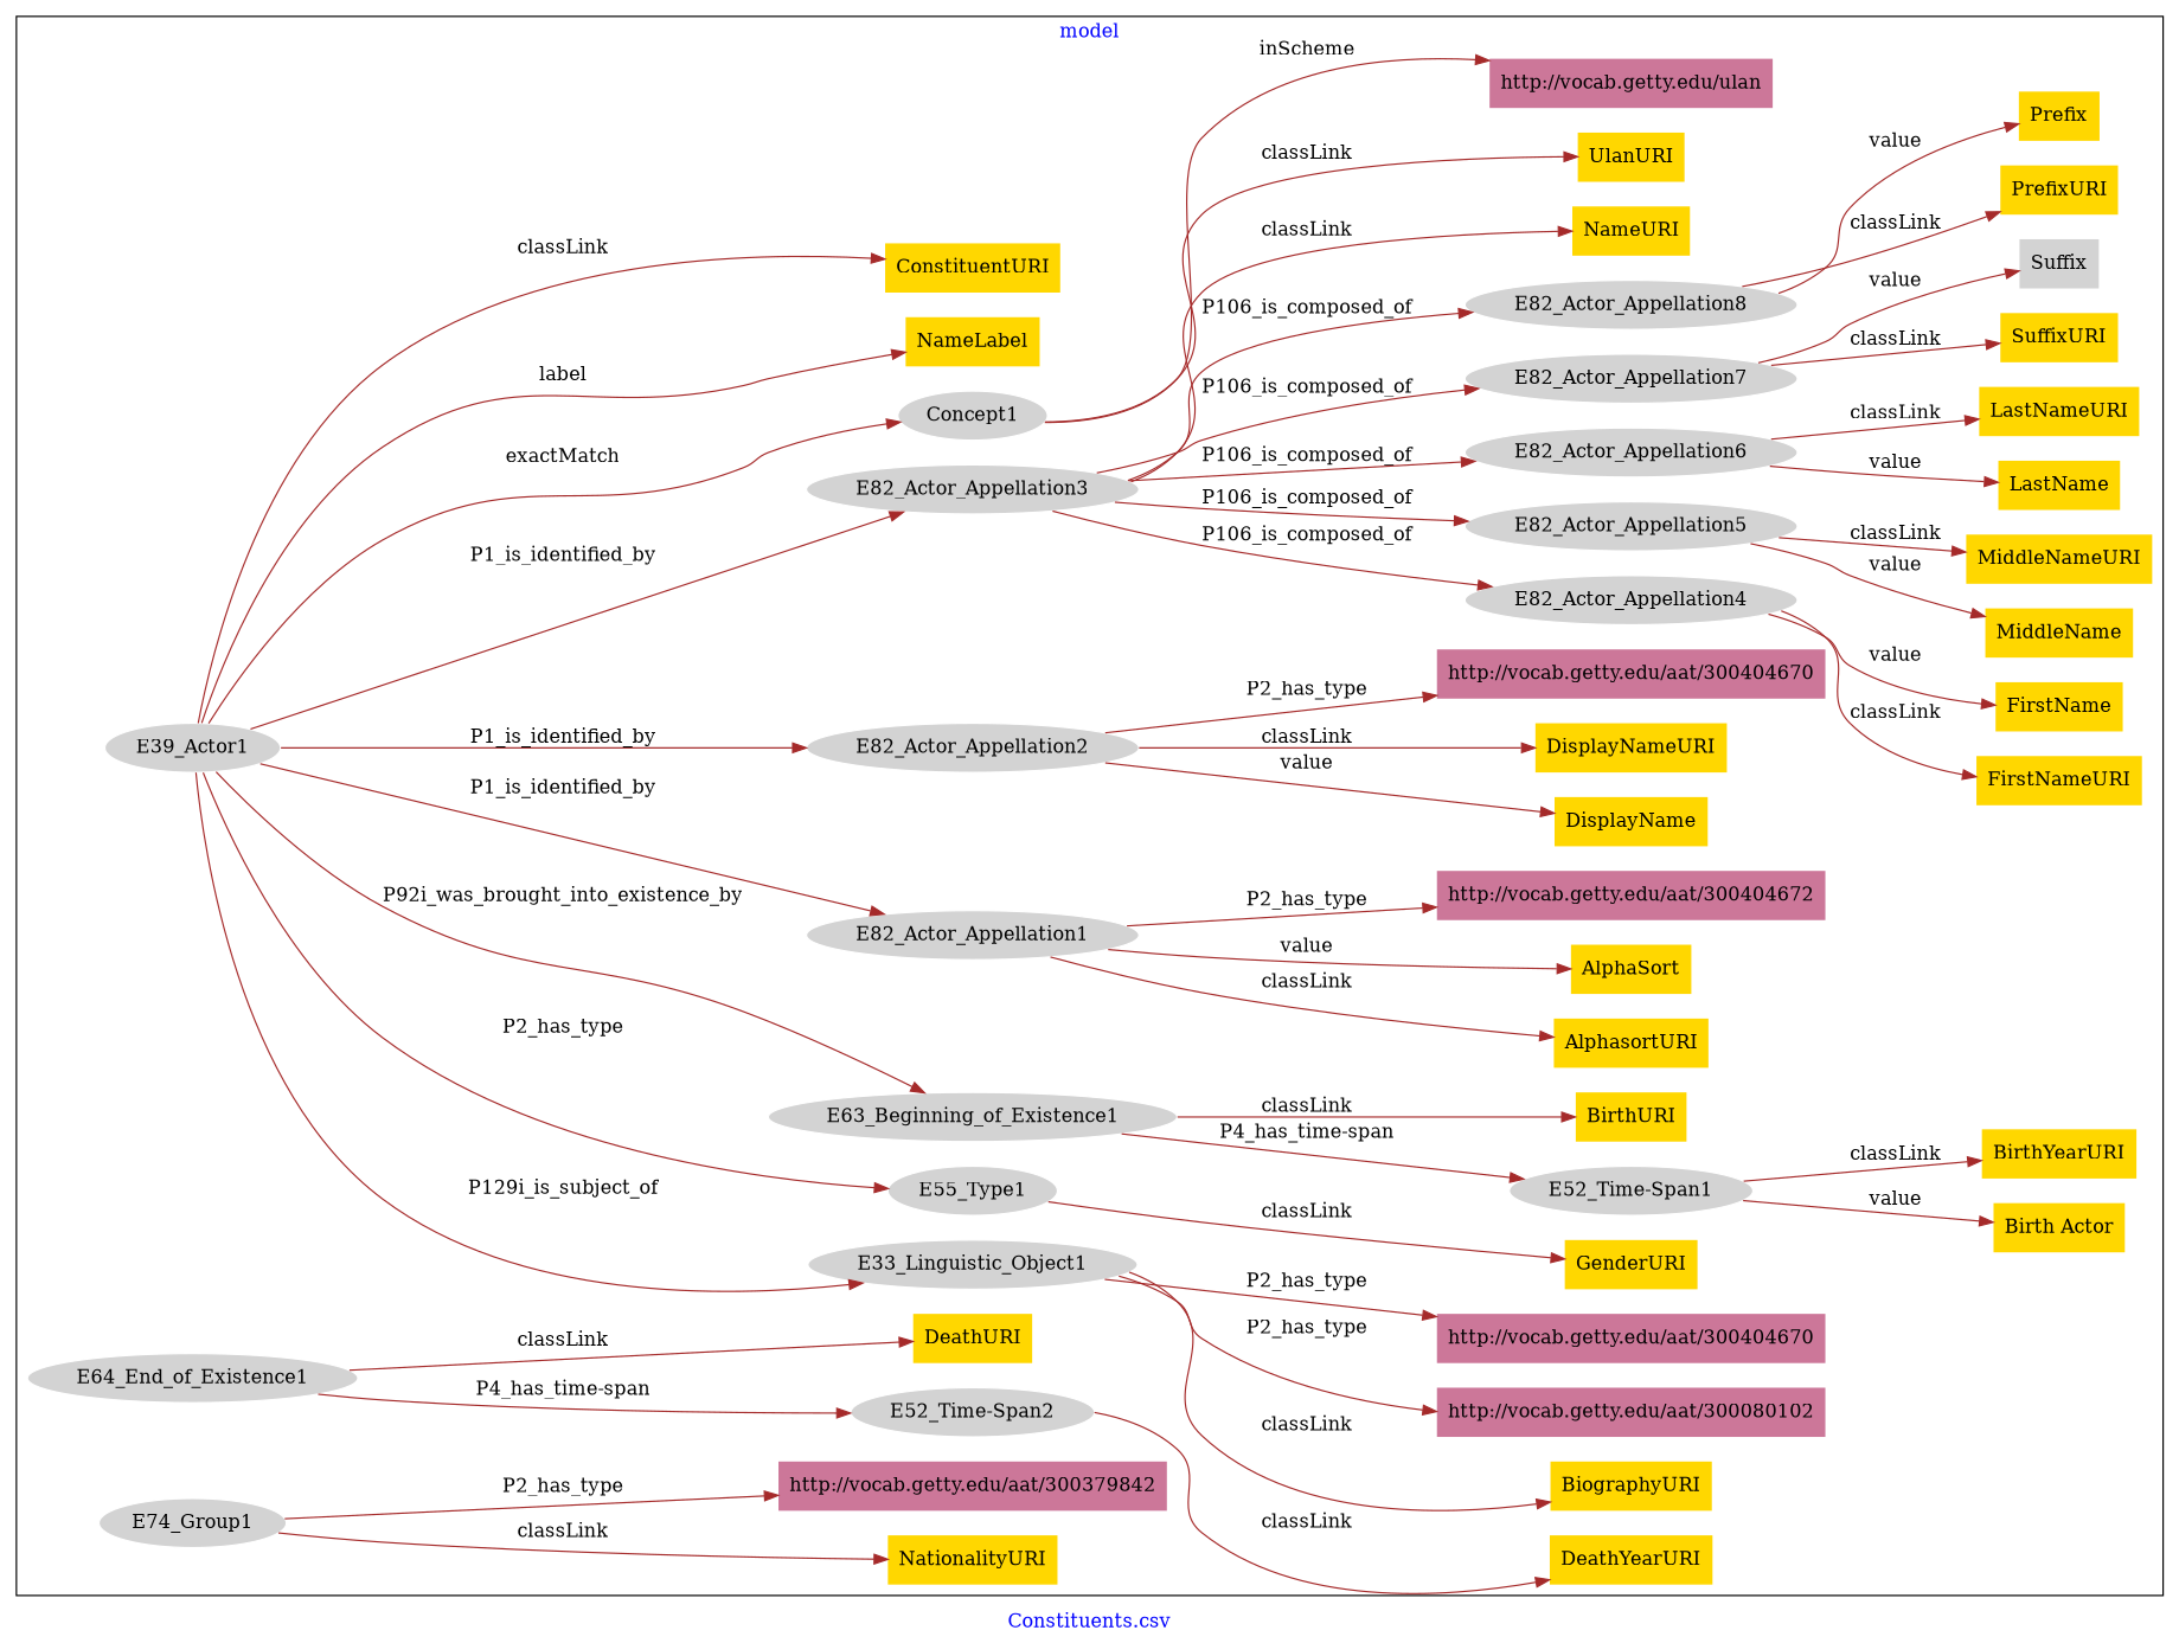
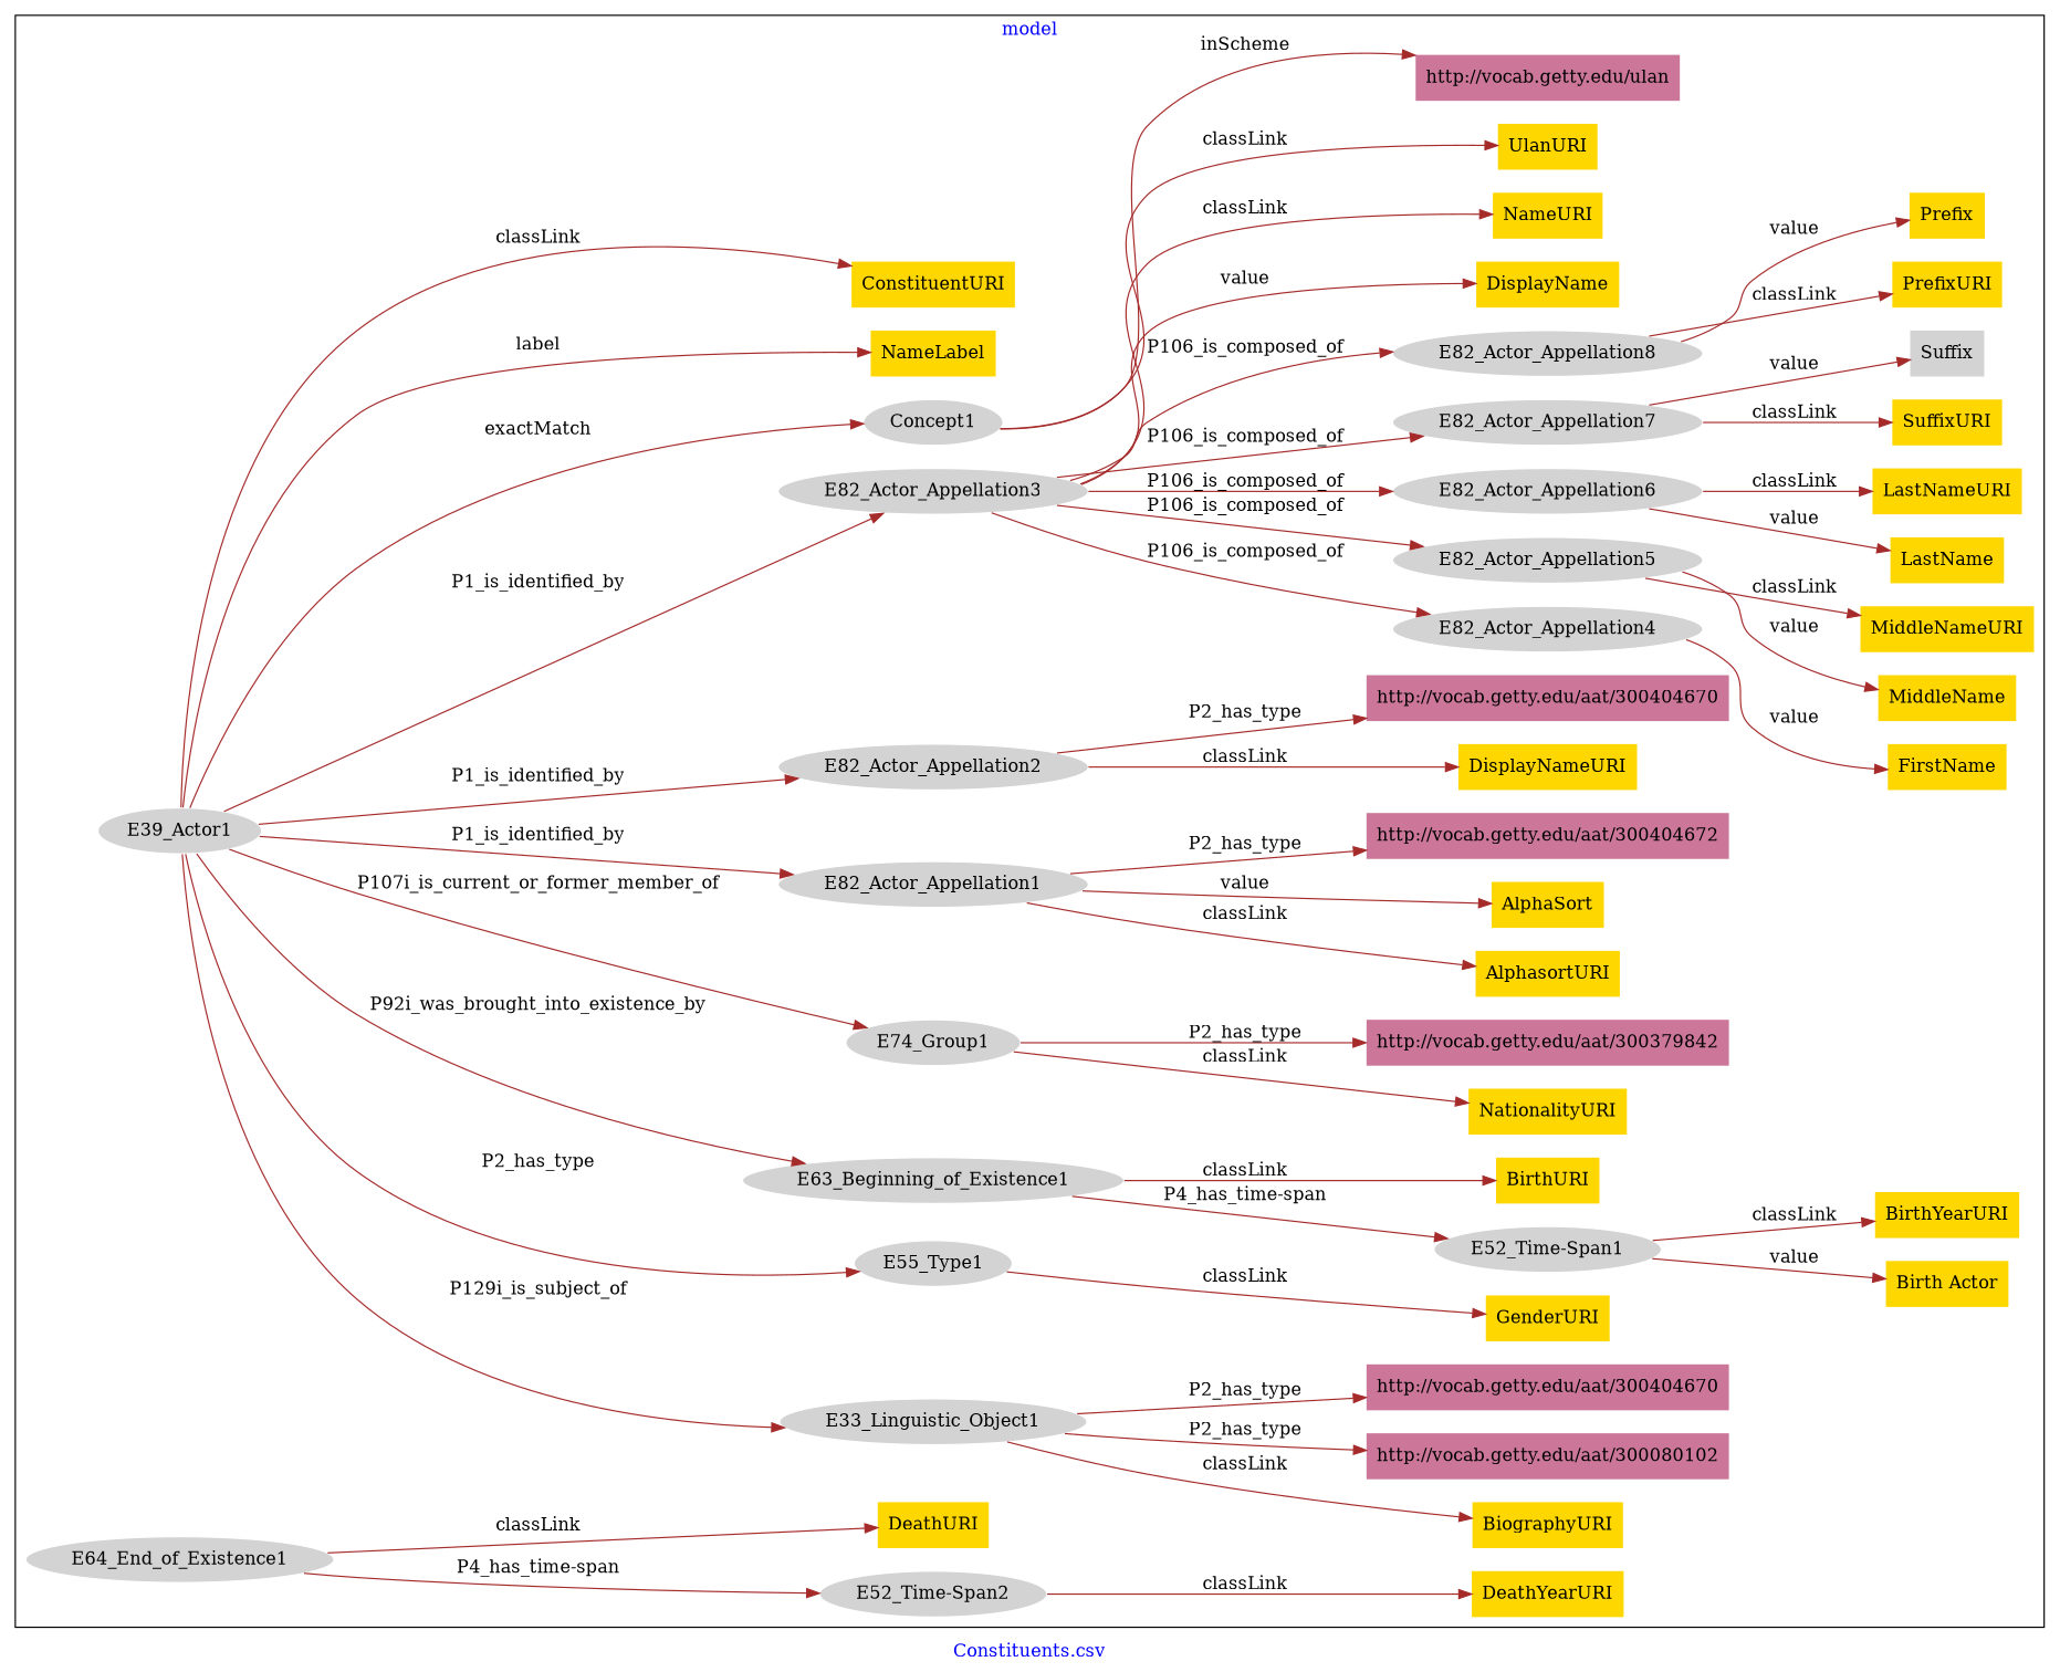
  digraph {
    fontcolor=blue
    label="Constituents.csv"
    rankdir=LR
    remincross=true
    node [fillcolor=gold style=filled shape=plaintext]
    edge [color=brown fontcolor=black]
    n1 [color=white fillcolor=lightgray label=E39_Actor1 shape=""]
    n2 [color=white fillcolor=lightgray label=E33_Linguistic_Object1 shape=""]
    n3 [color=white fillcolor=lightgray label=E55_Type1 shape=""]
    n4 [color=white fillcolor=lightgray label=E63_Beginning_of_Existence1 shape=""]
    n5 [color=white fillcolor=lightgray label=E64_End_of_Existence1 shape=""]
    n6 [color=white fillcolor=lightgray label=E74_Group1 shape=""]
    n7 [color=white fillcolor=lightgray label=E82_Actor_Appellation1 shape=""]
    n8 [color=white fillcolor=lightgray label=E82_Actor_Appellation2 shape=""]
    n9 [color=white fillcolor=lightgray label=E82_Actor_Appellation3 shape=""]
    n10 [color=white fillcolor=lightgray label=Concept1 shape=""]
    n11 [color=white fillcolor=lightgray label="E52_Time-Span1" shape=""]
    n12 [color=white fillcolor=lightgray label="E52_Time-Span2" shape=""]
    n13 [color=white fillcolor=lightgray label=E82_Actor_Appellation4 shape=""]
    n14 [color=white fillcolor=lightgray label=E82_Actor_Appellation5 shape=""]
    n15 [color=white fillcolor=lightgray label=E82_Actor_Appellation6 shape=""]
    n16 [color=white fillcolor=lightgray label=E82_Actor_Appellation7 shape=""]
    n17 [color=white fillcolor=lightgray label=E82_Actor_Appellation8 shape=""]
    n18 [label=MiddleName]
    n19 [label=DeathURI]
    n20 [label=SuffixURI]
    n21 [fillcolor=lightgray label=Suffix]
    n22 [label=AlphasortURI]
    n23 [label="Birth Actor"]
    n24 [label=GenderURI]
    n25 [label=PrefixURI]
    n26 [label=AlphaSort]
    n27 [label=NameLabel]
    n28 [label=UlanURI]
    n29 [label=BirthYearURI]
    n30 [label=LastName]
-   n31 [label=FirstNameURI]
    n32 [label=MiddleNameURI]
    n33 [label=LastNameURI]
    n34 [label=ConstituentURI]
    n35 [label=BiographyURI]
    n36 [label=DisplayName]
    n37 [label=NationalityURI]
    n38 [label=BirthURI]
    n39 [label=FirstName]
    n40 [label=NameURI]
    n41 [label=DeathYearURI]
    n42 [label=Prefix]
    n43 [label=DisplayNameURI]
    n44 [fillcolor="#CC7799" label="http://vocab.getty.edu/aat/300404672"]
    n45 [fillcolor="#CC7799" label="http://vocab.getty.edu/aat/300080102"]
    n46 [fillcolor="#CC7799" label="http://vocab.getty.edu/aat/300404670"]
    n47 [fillcolor="#CC7799" label="http://vocab.getty.edu/aat/300404670"]
    n48 [fillcolor="#CC7799" label="http://vocab.getty.edu/aat/300379842"]
    n49 [fillcolor="#CC7799" label="http://vocab.getty.edu/ulan"]
    subgraph cluster_1 {
      label=model
      n1
      n2
      n3
      n4
      n5
      n6
      n7
      n8
      n9
      n10
      n11
      n12
      n13
      n14
      n15
      n16
      n17
      n18
      n19
      n20
      n21
      n22
      n23
      n24
      n25
      n26
      n27
      n28
      n29
      n30
-     n31
      n32
      n33
      n34
      n35
      n36
      n37
      n38
      n39
      n40
      n41
      n42
      n43
      n44
      n45
      n46
      n47
      n48
      n49
    }
    n1 -> n2 [label=P129i_is_subject_of]
    n1 -> n3 [label=P2_has_type]
    n1 -> n4 [label=P92i_was_brought_into_existence_by]
+   n1 -> n6 [label=P107i_is_current_or_former_member_of]
    n1 -> n7 [label=P1_is_identified_by]
    n1 -> n8 [label=P1_is_identified_by]
    n1 -> n9 [label=P1_is_identified_by]
    n1 -> n10 [label=exactMatch]
    n1 -> n27 [label=label]
    n1 -> n34 [label=classLink]
    n2 -> n35 [label=classLink]
    n2 -> n45 [label=P2_has_type]
    n2 -> n47 [label=P2_has_type]
    n3 -> n24 [label=classLink]
    n4 -> n11 [label="P4_has_time-span"]
    n4 -> n38 [label=classLink]
    n5 -> n12 [label="P4_has_time-span"]
    n5 -> n19 [label=classLink]
    n6 -> n37 [label=classLink]
    n6 -> n48 [label=P2_has_type]
    n7 -> n22 [label=classLink]
    n7 -> n26 [label=value]
    n7 -> n44 [label=P2_has_type]
-   n8 -> n36 [label=value]
+   n9 -> n36 [label=value]
    n8 -> n43 [label=classLink]
    n8 -> n46 [label=P2_has_type]
    n9 -> n13 [label=P106_is_composed_of]
    n9 -> n14 [label=P106_is_composed_of]
    n9 -> n15 [label=P106_is_composed_of]
    n9 -> n16 [label=P106_is_composed_of]
    n9 -> n17 [label=P106_is_composed_of]
    n9 -> n40 [label=classLink]
    n10 -> n28 [label=classLink]
    n10 -> n49 [label=inScheme]
    n11 -> n23 [label=value]
    n11 -> n29 [label=classLink]
    n12 -> n41 [label=classLink]
-   n13 -> n31 [label=classLink]
    n13 -> n39 [label=value]
    n14 -> n18 [label=value]
    n14 -> n32 [label=classLink]
    n15 -> n30 [label=value]
    n15 -> n33 [label=classLink]
    n16 -> n20 [label=classLink]
    n16 -> n21 [label=value]
    n17 -> n25 [label=classLink]
    n17 -> n42 [label=value]
  }
